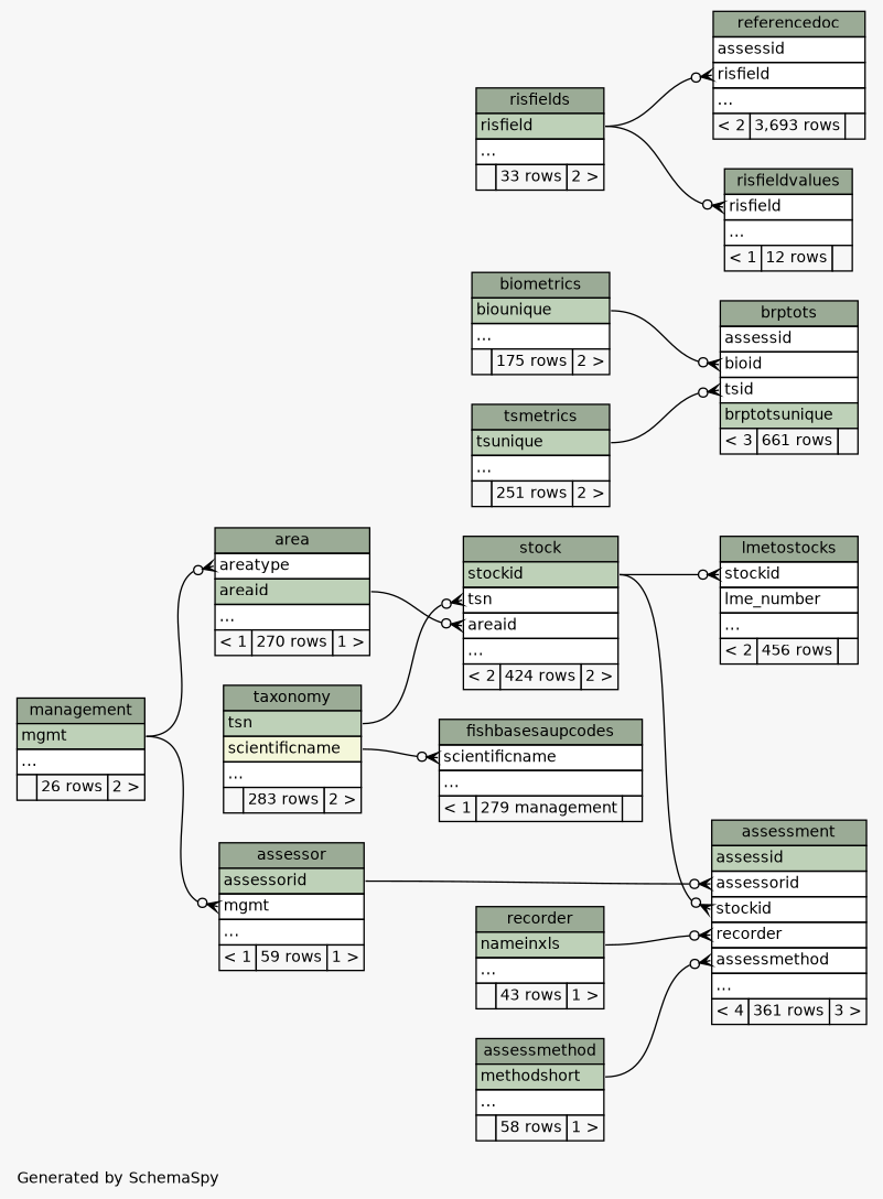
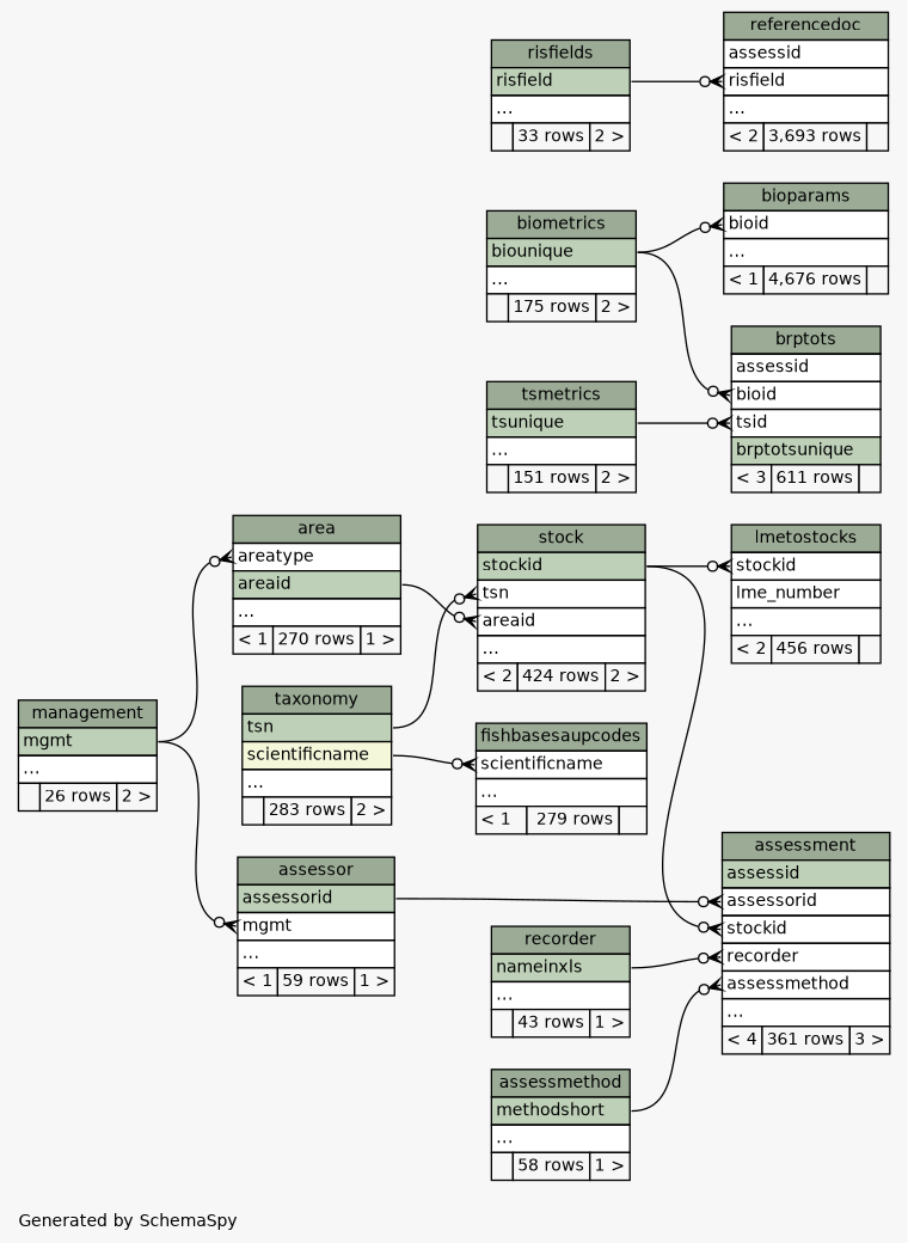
  digraph {
    bgcolor="#f7f7f7"
    fontname=Helvetica
    fontsize=11
    label="\nGenerated by SchemaSpy"
    labeljust=l
    nodesep=0.18
    rankdir=RL
    ranksep=0.46
    node [fontname=Helvetica fontsize=11 shape=plaintext]
    edge [arrowhead=none arrowsize=0.8 arrowtail=crowodot dir=back headport="mgmt:e" tailport="stockid:w"]
    n1 [label=<     <TABLE BORDER="0" CELLBORDER="1" CELLSPACING="0" BGCOLOR="#ffffff">       <TR><TD COLSPAN="3" BGCOLOR="#9bab96" ALIGN="CENTER">area</TD></TR>       <TR><TD PORT="areatype" COLSPAN="3" ALIGN="LEFT">areatype</TD></TR>       <TR><TD PORT="areaid" COLSPAN="3" BGCOLOR="#bed1b8" ALIGN="LEFT">areaid</TD></TR>       <TR><TD PORT="elipses" COLSPAN="3" ALIGN="LEFT">...</TD></TR>       <TR><TD ALIGN="LEFT" BGCOLOR="#f7f7f7">&lt; 1</TD><TD ALIGN="RIGHT" BGCOLOR="#f7f7f7">270 rows</TD><TD ALIGN="RIGHT" BGCOLOR="#f7f7f7">1 &gt;</TD></TR>     </TABLE>>]
    n2 [label=<     <TABLE BORDER="0" CELLBORDER="1" CELLSPACING="0" BGCOLOR="#ffffff">       <TR><TD COLSPAN="3" BGCOLOR="#9bab96" ALIGN="CENTER">management</TD></TR>       <TR><TD PORT="mgmt" COLSPAN="3" BGCOLOR="#bed1b8" ALIGN="LEFT">mgmt</TD></TR>       <TR><TD PORT="elipses" COLSPAN="3" ALIGN="LEFT">...</TD></TR>       <TR><TD ALIGN="LEFT" BGCOLOR="#f7f7f7">  </TD><TD ALIGN="RIGHT" BGCOLOR="#f7f7f7">26 rows</TD><TD ALIGN="RIGHT" BGCOLOR="#f7f7f7">2 &gt;</TD></TR>     </TABLE>>]
    n3 [label=<     <TABLE BORDER="0" CELLBORDER="1" CELLSPACING="0" BGCOLOR="#ffffff">       <TR><TD COLSPAN="3" BGCOLOR="#9bab96" ALIGN="CENTER">assessment</TD></TR>       <TR><TD PORT="assessid" COLSPAN="3" BGCOLOR="#bed1b8" ALIGN="LEFT">assessid</TD></TR>       <TR><TD PORT="assessorid" COLSPAN="3" ALIGN="LEFT">assessorid</TD></TR>       <TR><TD PORT="stockid" COLSPAN="3" ALIGN="LEFT">stockid</TD></TR>       <TR><TD PORT="recorder" COLSPAN="3" ALIGN="LEFT">recorder</TD></TR>       <TR><TD PORT="assessmethod" COLSPAN="3" ALIGN="LEFT">assessmethod</TD></TR>       <TR><TD PORT="elipses" COLSPAN="3" ALIGN="LEFT">...</TD></TR>       <TR><TD ALIGN="LEFT" BGCOLOR="#f7f7f7">&lt; 4</TD><TD ALIGN="RIGHT" BGCOLOR="#f7f7f7">361 rows</TD><TD ALIGN="RIGHT" BGCOLOR="#f7f7f7">3 &gt;</TD></TR>     </TABLE>>]
    n4 [label=<     <TABLE BORDER="0" CELLBORDER="1" CELLSPACING="0" BGCOLOR="#ffffff">       <TR><TD COLSPAN="3" BGCOLOR="#9bab96" ALIGN="CENTER">assessmethod</TD></TR>       <TR><TD PORT="methodshort" COLSPAN="3" BGCOLOR="#bed1b8" ALIGN="LEFT">methodshort</TD></TR>       <TR><TD PORT="elipses" COLSPAN="3" ALIGN="LEFT">...</TD></TR>       <TR><TD ALIGN="LEFT" BGCOLOR="#f7f7f7">  </TD><TD ALIGN="RIGHT" BGCOLOR="#f7f7f7">58 rows</TD><TD ALIGN="RIGHT" BGCOLOR="#f7f7f7">1 &gt;</TD></TR>     </TABLE>>]
    n5 [label=<     <TABLE BORDER="0" CELLBORDER="1" CELLSPACING="0" BGCOLOR="#ffffff">       <TR><TD COLSPAN="3" BGCOLOR="#9bab96" ALIGN="CENTER">assessor</TD></TR>       <TR><TD PORT="assessorid" COLSPAN="3" BGCOLOR="#bed1b8" ALIGN="LEFT">assessorid</TD></TR>       <TR><TD PORT="mgmt" COLSPAN="3" ALIGN="LEFT">mgmt</TD></TR>       <TR><TD PORT="elipses" COLSPAN="3" ALIGN="LEFT">...</TD></TR>       <TR><TD ALIGN="LEFT" BGCOLOR="#f7f7f7">&lt; 1</TD><TD ALIGN="RIGHT" BGCOLOR="#f7f7f7">59 rows</TD><TD ALIGN="RIGHT" BGCOLOR="#f7f7f7">1 &gt;</TD></TR>     </TABLE>>]
    n6 [label=<     <TABLE BORDER="0" CELLBORDER="1" CELLSPACING="0" BGCOLOR="#ffffff">       <TR><TD COLSPAN="3" BGCOLOR="#9bab96" ALIGN="CENTER">recorder</TD></TR>       <TR><TD PORT="nameinxls" COLSPAN="3" BGCOLOR="#bed1b8" ALIGN="LEFT">nameinxls</TD></TR>       <TR><TD PORT="elipses" COLSPAN="3" ALIGN="LEFT">...</TD></TR>       <TR><TD ALIGN="LEFT" BGCOLOR="#f7f7f7">  </TD><TD ALIGN="RIGHT" BGCOLOR="#f7f7f7">43 rows</TD><TD ALIGN="RIGHT" BGCOLOR="#f7f7f7">1 &gt;</TD></TR>     </TABLE>>]
    n7 [label=<     <TABLE BORDER="0" CELLBORDER="1" CELLSPACING="0" BGCOLOR="#ffffff">       <TR><TD COLSPAN="3" BGCOLOR="#9bab96" ALIGN="CENTER">stock</TD></TR>       <TR><TD PORT="stockid" COLSPAN="3" BGCOLOR="#bed1b8" ALIGN="LEFT">stockid</TD></TR>       <TR><TD PORT="tsn" COLSPAN="3" ALIGN="LEFT">tsn</TD></TR>       <TR><TD PORT="areaid" COLSPAN="3" ALIGN="LEFT">areaid</TD></TR>       <TR><TD PORT="elipses" COLSPAN="3" ALIGN="LEFT">...</TD></TR>       <TR><TD ALIGN="LEFT" BGCOLOR="#f7f7f7">&lt; 2</TD><TD ALIGN="RIGHT" BGCOLOR="#f7f7f7">424 rows</TD><TD ALIGN="RIGHT" BGCOLOR="#f7f7f7">2 &gt;</TD></TR>     </TABLE>>]
    n8 [label=<     <TABLE BORDER="0" CELLBORDER="1" CELLSPACING="0" BGCOLOR="#ffffff">       <TR><TD COLSPAN="3" BGCOLOR="#9bab96" ALIGN="CENTER">taxonomy</TD></TR>       <TR><TD PORT="tsn" COLSPAN="3" BGCOLOR="#bed1b8" ALIGN="LEFT">tsn</TD></TR>       <TR><TD PORT="scientificname" COLSPAN="3" BGCOLOR="#f4f7da" ALIGN="LEFT">scientificname</TD></TR>       <TR><TD PORT="elipses" COLSPAN="3" ALIGN="LEFT">...</TD></TR>       <TR><TD ALIGN="LEFT" BGCOLOR="#f7f7f7">  </TD><TD ALIGN="RIGHT" BGCOLOR="#f7f7f7">283 rows</TD><TD ALIGN="RIGHT" BGCOLOR="#f7f7f7">2 &gt;</TD></TR>     </TABLE>>]
    n9 [label=<     <TABLE BORDER="0" CELLBORDER="1" CELLSPACING="0" BGCOLOR="#ffffff">       <TR><TD COLSPAN="3" BGCOLOR="#9bab96" ALIGN="CENTER">biometrics</TD></TR>       <TR><TD PORT="biounique" COLSPAN="3" BGCOLOR="#bed1b8" ALIGN="LEFT">biounique</TD></TR>       <TR><TD PORT="elipses" COLSPAN="3" ALIGN="LEFT">...</TD></TR>       <TR><TD ALIGN="LEFT" BGCOLOR="#f7f7f7">  </TD><TD ALIGN="RIGHT" BGCOLOR="#f7f7f7">175 rows</TD><TD ALIGN="RIGHT" BGCOLOR="#f7f7f7">2 &gt;</TD></TR>     </TABLE>>]
-   n11 [label=<     <TABLE BORDER="0" CELLBORDER="1" CELLSPACING="0" BGCOLOR="#ffffff">       <TR><TD COLSPAN="3" BGCOLOR="#9bab96" ALIGN="CENTER">brptots</TD></TR>       <TR><TD PORT="assessid" COLSPAN="3" ALIGN="LEFT">assessid</TD></TR>       <TR><TD PORT="bioid" COLSPAN="3" ALIGN="LEFT">bioid</TD></TR>       <TR><TD PORT="tsid" COLSPAN="3" ALIGN="LEFT">tsid</TD></TR>       <TR><TD PORT="brptotsunique" COLSPAN="3" BGCOLOR="#bed1b8" ALIGN="LEFT">brptotsunique</TD></TR>       <TR><TD ALIGN="LEFT" BGCOLOR="#f7f7f7">&lt; 3</TD><TD ALIGN="RIGHT" BGCOLOR="#f7f7f7">661 rows</TD><TD ALIGN="RIGHT" BGCOLOR="#f7f7f7">  </TD></TR>     </TABLE>>]
-   n12 [label=<     <TABLE BORDER="0" CELLBORDER="1" CELLSPACING="0" BGCOLOR="#ffffff">       <TR><TD COLSPAN="3" BGCOLOR="#9bab96" ALIGN="CENTER">tsmetrics</TD></TR>       <TR><TD PORT="tsunique" COLSPAN="3" BGCOLOR="#bed1b8" ALIGN="LEFT">tsunique</TD></TR>       <TR><TD PORT="elipses" COLSPAN="3" ALIGN="LEFT">...</TD></TR>       <TR><TD ALIGN="LEFT" BGCOLOR="#f7f7f7">  </TD><TD ALIGN="RIGHT" BGCOLOR="#f7f7f7">251 rows</TD><TD ALIGN="RIGHT" BGCOLOR="#f7f7f7">2 &gt;</TD></TR>     </TABLE>>]
-   n13 [label=<     <TABLE BORDER="0" CELLBORDER="1" CELLSPACING="0" BGCOLOR="#ffffff">       <TR><TD COLSPAN="3" BGCOLOR="#9bab96" ALIGN="CENTER">fishbasesaupcodes</TD></TR>       <TR><TD PORT="scientificname" COLSPAN="3" ALIGN="LEFT">scientificname</TD></TR>       <TR><TD PORT="elipses" COLSPAN="3" ALIGN="LEFT">...</TD></TR>       <TR><TD ALIGN="LEFT" BGCOLOR="#f7f7f7">&lt; 1</TD><TD ALIGN="RIGHT" BGCOLOR="#f7f7f7">279 management</TD><TD ALIGN="RIGHT" BGCOLOR="#f7f7f7">  </TD></TR>     </TABLE>>]
+   n10 [label=<     <TABLE BORDER="0" CELLBORDER="1" CELLSPACING="0" BGCOLOR="#ffffff">       <TR><TD COLSPAN="3" BGCOLOR="#9bab96" ALIGN="CENTER">bioparams</TD></TR>       <TR><TD PORT="bioid" COLSPAN="3" ALIGN="LEFT">bioid</TD></TR>       <TR><TD PORT="elipses" COLSPAN="3" ALIGN="LEFT">...</TD></TR>       <TR><TD ALIGN="LEFT" BGCOLOR="#f7f7f7">&lt; 1</TD><TD ALIGN="RIGHT" BGCOLOR="#f7f7f7">4,676 rows</TD><TD ALIGN="RIGHT" BGCOLOR="#f7f7f7">  </TD></TR>     </TABLE>>]
+   n11 [label=<     <TABLE BORDER="0" CELLBORDER="1" CELLSPACING="0" BGCOLOR="#ffffff">       <TR><TD COLSPAN="3" BGCOLOR="#9bab96" ALIGN="CENTER">brptots</TD></TR>       <TR><TD PORT="assessid" COLSPAN="3" ALIGN="LEFT">assessid</TD></TR>       <TR><TD PORT="bioid" COLSPAN="3" ALIGN="LEFT">bioid</TD></TR>       <TR><TD PORT="tsid" COLSPAN="3" ALIGN="LEFT">tsid</TD></TR>       <TR><TD PORT="brptotsunique" COLSPAN="3" BGCOLOR="#bed1b8" ALIGN="LEFT">brptotsunique</TD></TR>       <TR><TD ALIGN="LEFT" BGCOLOR="#f7f7f7">&lt; 3</TD><TD ALIGN="RIGHT" BGCOLOR="#f7f7f7">611 rows</TD><TD ALIGN="RIGHT" BGCOLOR="#f7f7f7">  </TD></TR>     </TABLE>>]
+   n12 [label=<     <TABLE BORDER="0" CELLBORDER="1" CELLSPACING="0" BGCOLOR="#ffffff">       <TR><TD COLSPAN="3" BGCOLOR="#9bab96" ALIGN="CENTER">tsmetrics</TD></TR>       <TR><TD PORT="tsunique" COLSPAN="3" BGCOLOR="#bed1b8" ALIGN="LEFT">tsunique</TD></TR>       <TR><TD PORT="elipses" COLSPAN="3" ALIGN="LEFT">...</TD></TR>       <TR><TD ALIGN="LEFT" BGCOLOR="#f7f7f7">  </TD><TD ALIGN="RIGHT" BGCOLOR="#f7f7f7">151 rows</TD><TD ALIGN="RIGHT" BGCOLOR="#f7f7f7">2 &gt;</TD></TR>     </TABLE>>]
+   n13 [label=<     <TABLE BORDER="0" CELLBORDER="1" CELLSPACING="0" BGCOLOR="#ffffff">       <TR><TD COLSPAN="3" BGCOLOR="#9bab96" ALIGN="CENTER">fishbasesaupcodes</TD></TR>       <TR><TD PORT="scientificname" COLSPAN="3" ALIGN="LEFT">scientificname</TD></TR>       <TR><TD PORT="elipses" COLSPAN="3" ALIGN="LEFT">...</TD></TR>       <TR><TD ALIGN="LEFT" BGCOLOR="#f7f7f7">&lt; 1</TD><TD ALIGN="RIGHT" BGCOLOR="#f7f7f7">279 rows</TD><TD ALIGN="RIGHT" BGCOLOR="#f7f7f7">  </TD></TR>     </TABLE>>]
    n14 [label=<     <TABLE BORDER="0" CELLBORDER="1" CELLSPACING="0" BGCOLOR="#ffffff">       <TR><TD COLSPAN="3" BGCOLOR="#9bab96" ALIGN="CENTER">lmetostocks</TD></TR>       <TR><TD PORT="stockid" COLSPAN="3" ALIGN="LEFT">stockid</TD></TR>       <TR><TD PORT="lme_number" COLSPAN="3" ALIGN="LEFT">lme_number</TD></TR>       <TR><TD PORT="elipses" COLSPAN="3" ALIGN="LEFT">...</TD></TR>       <TR><TD ALIGN="LEFT" BGCOLOR="#f7f7f7">&lt; 2</TD><TD ALIGN="RIGHT" BGCOLOR="#f7f7f7">456 rows</TD><TD ALIGN="RIGHT" BGCOLOR="#f7f7f7">  </TD></TR>     </TABLE>>]
    n15 [label=<     <TABLE BORDER="0" CELLBORDER="1" CELLSPACING="0" BGCOLOR="#ffffff">       <TR><TD COLSPAN="3" BGCOLOR="#9bab96" ALIGN="CENTER">referencedoc</TD></TR>       <TR><TD PORT="assessid" COLSPAN="3" ALIGN="LEFT">assessid</TD></TR>       <TR><TD PORT="risfield" COLSPAN="3" ALIGN="LEFT">risfield</TD></TR>       <TR><TD PORT="elipses" COLSPAN="3" ALIGN="LEFT">...</TD></TR>       <TR><TD ALIGN="LEFT" BGCOLOR="#f7f7f7">&lt; 2</TD><TD ALIGN="RIGHT" BGCOLOR="#f7f7f7">3,693 rows</TD><TD ALIGN="RIGHT" BGCOLOR="#f7f7f7">  </TD></TR>     </TABLE>>]
    n16 [label=<     <TABLE BORDER="0" CELLBORDER="1" CELLSPACING="0" BGCOLOR="#ffffff">       <TR><TD COLSPAN="3" BGCOLOR="#9bab96" ALIGN="CENTER">risfields</TD></TR>       <TR><TD PORT="risfield" COLSPAN="3" BGCOLOR="#bed1b8" ALIGN="LEFT">risfield</TD></TR>       <TR><TD PORT="elipses" COLSPAN="3" ALIGN="LEFT">...</TD></TR>       <TR><TD ALIGN="LEFT" BGCOLOR="#f7f7f7">  </TD><TD ALIGN="RIGHT" BGCOLOR="#f7f7f7">33 rows</TD><TD ALIGN="RIGHT" BGCOLOR="#f7f7f7">2 &gt;</TD></TR>     </TABLE>>]
-   n17 [label=<     <TABLE BORDER="0" CELLBORDER="1" CELLSPACING="0" BGCOLOR="#ffffff">       <TR><TD COLSPAN="3" BGCOLOR="#9bab96" ALIGN="CENTER">risfieldvalues</TD></TR>       <TR><TD PORT="risfield" COLSPAN="3" ALIGN="LEFT">risfield</TD></TR>       <TR><TD PORT="elipses" COLSPAN="3" ALIGN="LEFT">...</TD></TR>       <TR><TD ALIGN="LEFT" BGCOLOR="#f7f7f7">&lt; 1</TD><TD ALIGN="RIGHT" BGCOLOR="#f7f7f7">12 rows</TD><TD ALIGN="RIGHT" BGCOLOR="#f7f7f7">  </TD></TR>     </TABLE>>]
    n1 -> n2 [tailport="areatype:w"]
    n3 -> n4 [headport="methodshort:e" tailport="assessmethod:w"]
    n3 -> n5 [headport="assessorid:e" tailport="assessorid:w"]
    n3 -> n6 [headport="nameinxls:e" tailport="recorder:w"]
    n3 -> n7 [headport="stockid:e"]
    n5 -> n2 [tailport="mgmt:w"]
    n7 -> n1 [headport="areaid:e" tailport="areaid:w"]
    n7 -> n8 [headport="tsn:e" tailport="tsn:w"]
+   n10 -> n9 [headport="biounique:e" tailport="bioid:w"]
    n11 -> n9 [headport="biounique:e" tailport="bioid:w"]
    n11 -> n12 [headport="tsunique:e" tailport="tsid:w"]
    n13 -> n8 [headport="scientificname:e" tailport="scientificname:w"]
    n14 -> n7 [headport="stockid:e"]
    n15 -> n16 [headport="risfield:e" tailport="risfield:w"]
-   n17 -> n16 [headport="risfield:e" tailport="risfield:w"]
  }
